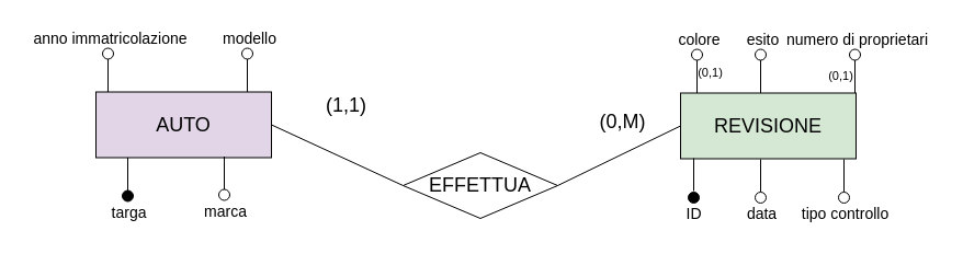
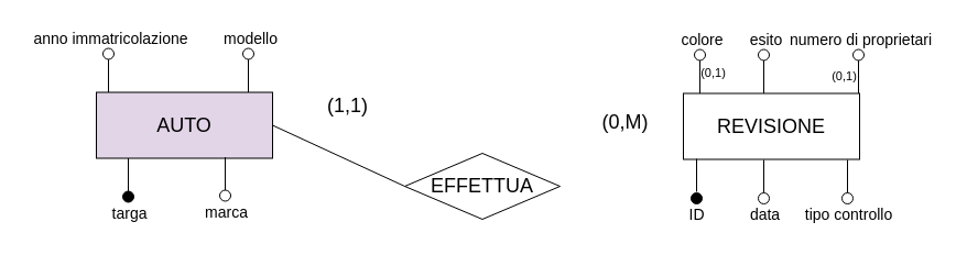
  <mxCell id="0" />
  <mxCell id="1" parent="0" />
  <mxCell id="2" value="&lt;span style=&quot;font-size: 18px;&quot;&gt;AUTO&lt;/span&gt;" style="rounded=0;whiteSpace=wrap;html=1;fillColor=#e1d5e7;" parent="1" vertex="1"><mxGeometry x="87" y="83.5" width="160" height="60" as="geometry" /></mxCell>
  <mxCell id="3" value="" style="endArrow=none;html=1;rounded=0;exitX=0.067;exitY=0;exitDx=0;exitDy=0;exitPerimeter=0;" parent="1" edge="1"><mxGeometry width="50" height="50" relative="1" as="geometry"><mxPoint x="225" y="83.5" as="sourcePoint" /><mxPoint x="225" y="53.5" as="targetPoint" /></mxGeometry></mxCell>
  <mxCell id="4" value="" style="ellipse;whiteSpace=wrap;html=1;aspect=fixed;" parent="1" vertex="1"><mxGeometry x="220" y="43.5" width="10" height="10" as="geometry" /></mxCell>
- <mxCell id="5" value="&lt;font style=&quot;font-size: 18px;&quot;&gt;REVISIONE&lt;/font&gt;" style="rounded=0;whiteSpace=wrap;html=1;fillColor=#d5e8d4;" parent="1" vertex="1"><mxGeometry x="620" y="84.5" width="160" height="60" as="geometry" /></mxCell>
+ <mxCell id="5" value="&lt;font style=&quot;font-size: 18px;&quot;&gt;REVISIONE&lt;/font&gt;" style="rounded=0;whiteSpace=wrap;html=1;" parent="1" vertex="1"><mxGeometry x="620" y="84.5" width="160" height="60" as="geometry" /></mxCell>
  <mxCell id="6" value="" style="endArrow=none;html=1;rounded=0;exitX=0.067;exitY=0;exitDx=0;exitDy=0;exitPerimeter=0;" parent="1" edge="1"><mxGeometry width="50" height="50" relative="1" as="geometry"><mxPoint x="693" y="145" as="sourcePoint" /><mxPoint x="693" y="175" as="targetPoint" /></mxGeometry></mxCell>
  <mxCell id="7" value="" style="ellipse;whiteSpace=wrap;html=1;aspect=fixed;rotation=-180;" parent="1" vertex="1"><mxGeometry x="688" y="175" width="10" height="10" as="geometry" /></mxCell>
  <mxCell id="8" value="" style="endArrow=none;html=1;rounded=0;exitX=0.067;exitY=0;exitDx=0;exitDy=0;exitPerimeter=0;" parent="1" edge="1"><mxGeometry width="50" height="50" relative="1" as="geometry"><mxPoint x="632" y="144" as="sourcePoint" /><mxPoint x="632" y="174" as="targetPoint" /></mxGeometry></mxCell>
  <mxCell id="9" value="" style="ellipse;whiteSpace=wrap;html=1;aspect=fixed;rotation=-180;fillColor=#000000;" parent="1" vertex="1"><mxGeometry x="627" y="175" width="10" height="10" as="geometry" /></mxCell>
  <mxCell id="10" value="&lt;font style=&quot;font-size: 14px;&quot;&gt;ID&lt;/font&gt;" style="text;html=1;align=center;verticalAlign=middle;resizable=0;points=[];autosize=1;strokeColor=none;fillColor=none;" parent="1" vertex="1"><mxGeometry x="612" y="180" width="40" height="30" as="geometry" /></mxCell>
  <mxCell id="11" value="&lt;span style=&quot;font-size: 14px;&quot;&gt;data&lt;/span&gt;" style="text;html=1;align=center;verticalAlign=middle;resizable=0;points=[];autosize=1;strokeColor=none;fillColor=none;" parent="1" vertex="1"><mxGeometry x="669" y="180" width="50" height="30" as="geometry" /></mxCell>
  <mxCell id="12" value="&lt;font style=&quot;font-size: 18px;&quot;&gt;EFFETTUA&lt;/font&gt;" style="rhombus;whiteSpace=wrap;html=1;" parent="1" vertex="1"><mxGeometry x="367" y="139" width="141" height="60" as="geometry" /></mxCell>
  <mxCell id="13" value="" style="endArrow=none;html=1;rounded=0;exitX=1;exitY=0.5;exitDx=0;exitDy=0;entryX=0;entryY=0.5;entryDx=0;entryDy=0;" parent="1" source="2" target="12" edge="1"><mxGeometry width="50" height="50" relative="1" as="geometry"><mxPoint x="457" y="297.5" as="sourcePoint" /><mxPoint x="507" y="247.5" as="targetPoint" /></mxGeometry></mxCell>
- <mxCell id="14" value="" style="endArrow=none;html=1;rounded=0;exitX=1;exitY=0.5;exitDx=0;exitDy=0;entryX=0;entryY=0.5;entryDx=0;entryDy=0;" parent="1" source="12" target="5" edge="1"><mxGeometry width="50" height="50" relative="1" as="geometry"><mxPoint x="457" y="297.5" as="sourcePoint" /><mxPoint x="507" y="247.5" as="targetPoint" /></mxGeometry></mxCell>
  <mxCell id="15" value="&lt;font style=&quot;font-size: 18px;&quot;&gt;(1,1)&lt;/font&gt;" style="text;html=1;align=center;verticalAlign=middle;resizable=0;points=[];autosize=1;strokeColor=none;fillColor=none;" parent="1" vertex="1"><mxGeometry x="285" y="76" width="60" height="40" as="geometry" /></mxCell>
  <mxCell id="16" value="&lt;font style=&quot;font-size: 18px;&quot;&gt;(0,M)&lt;/font&gt;" style="text;html=1;align=center;verticalAlign=middle;resizable=0;points=[];autosize=1;strokeColor=none;fillColor=none;" parent="1" vertex="1"><mxGeometry x="532" y="91" width="70" height="40" as="geometry" /></mxCell>
  <mxCell id="17" value="&lt;font style=&quot;font-size: 14px;&quot;&gt;modello&lt;/font&gt;" style="text;html=1;align=center;verticalAlign=middle;resizable=0;points=[];autosize=1;strokeColor=none;fillColor=none;" parent="1" vertex="1"><mxGeometry x="192" y="20" width="70" height="30" as="geometry" /></mxCell>
  <mxCell id="18" value="" style="endArrow=none;html=1;rounded=0;exitX=0.067;exitY=0;exitDx=0;exitDy=0;exitPerimeter=0;" edge="1" parent="1"><mxGeometry width="50" height="50" relative="1" as="geometry"><mxPoint x="116" y="143.5" as="sourcePoint" /><mxPoint x="116" y="173.5" as="targetPoint" /></mxGeometry></mxCell>
  <mxCell id="19" value="" style="ellipse;whiteSpace=wrap;html=1;aspect=fixed;rotation=-180;fillColor=#000000;" vertex="1" parent="1"><mxGeometry x="111" y="173.5" width="10" height="10" as="geometry" /></mxCell>
  <mxCell id="20" value="&lt;font style=&quot;font-size: 14px;&quot;&gt;targa&lt;/font&gt;" style="text;html=1;align=center;verticalAlign=middle;resizable=0;points=[];autosize=1;strokeColor=none;fillColor=none;" vertex="1" parent="1"><mxGeometry x="87" y="178.5" width="60" height="30" as="geometry" /></mxCell>
  <mxCell id="21" value="&lt;font style=&quot;font-size: 14px;&quot;&gt;anno immatricolazione&lt;/font&gt;" style="text;html=1;align=center;verticalAlign=middle;resizable=0;points=[];autosize=1;strokeColor=none;fillColor=none;" vertex="1" parent="1"><mxGeometry x="20" y="20" width="160" height="30" as="geometry" /></mxCell>
  <mxCell id="22" value="" style="endArrow=none;html=1;rounded=0;exitX=0.067;exitY=0;exitDx=0;exitDy=0;exitPerimeter=0;" edge="1" parent="1"><mxGeometry width="50" height="50" relative="1" as="geometry"><mxPoint x="98" y="83.5" as="sourcePoint" /><mxPoint x="98" y="53.5" as="targetPoint" /></mxGeometry></mxCell>
  <mxCell id="23" value="" style="ellipse;whiteSpace=wrap;html=1;aspect=fixed;direction=south;" vertex="1" parent="1"><mxGeometry x="93" y="43.5" width="10" height="10" as="geometry" /></mxCell>
  <mxCell id="24" value="" style="endArrow=none;html=1;rounded=0;exitX=0.067;exitY=0;exitDx=0;exitDy=0;exitPerimeter=0;" edge="1" parent="1"><mxGeometry width="50" height="50" relative="1" as="geometry"><mxPoint x="769" y="145" as="sourcePoint" /><mxPoint x="769" y="175" as="targetPoint" /></mxGeometry></mxCell>
  <mxCell id="25" value="" style="ellipse;whiteSpace=wrap;html=1;aspect=fixed;rotation=-180;" vertex="1" parent="1"><mxGeometry x="764" y="175" width="10" height="10" as="geometry" /></mxCell>
  <mxCell id="26" value="&lt;font style=&quot;font-size: 14px;&quot;&gt;tipo controllo&lt;/font&gt;" style="text;html=1;align=center;verticalAlign=middle;resizable=0;points=[];autosize=1;strokeColor=none;fillColor=none;" vertex="1" parent="1"><mxGeometry x="720" y="180" width="100" height="30" as="geometry" /></mxCell>
  <mxCell id="27" value="" style="endArrow=none;html=1;rounded=0;exitX=0.067;exitY=0;exitDx=0;exitDy=0;exitPerimeter=0;" edge="1" parent="1"><mxGeometry width="50" height="50" relative="1" as="geometry"><mxPoint x="204" y="142.5" as="sourcePoint" /><mxPoint x="204" y="172.5" as="targetPoint" /></mxGeometry></mxCell>
  <mxCell id="28" value="" style="ellipse;whiteSpace=wrap;html=1;aspect=fixed;rotation=-180;fillColor=#FFFFFF;" vertex="1" parent="1"><mxGeometry x="199" y="172.5" width="10" height="10" as="geometry" /></mxCell>
  <mxCell id="29" value="&lt;font style=&quot;font-size: 14px;&quot;&gt;marca&lt;/font&gt;" style="text;html=1;align=center;verticalAlign=middle;resizable=0;points=[];autosize=1;strokeColor=none;fillColor=none;" vertex="1" parent="1"><mxGeometry x="175" y="177.5" width="60" height="30" as="geometry" /></mxCell>
  <mxCell id="30" value="&lt;font style=&quot;font-size: 14px;&quot;&gt;esito&lt;/font&gt;" style="text;html=1;align=center;verticalAlign=middle;resizable=0;points=[];autosize=1;strokeColor=none;fillColor=none;" vertex="1" parent="1"><mxGeometry x="670" y="21" width="50" height="30" as="geometry" /></mxCell>
  <mxCell id="31" value="" style="endArrow=none;html=1;rounded=0;exitX=0.067;exitY=0;exitDx=0;exitDy=0;exitPerimeter=0;" edge="1" parent="1"><mxGeometry width="50" height="50" relative="1" as="geometry"><mxPoint x="693" y="84.5" as="sourcePoint" /><mxPoint x="693" y="54.5" as="targetPoint" /></mxGeometry></mxCell>
  <mxCell id="32" value="" style="ellipse;whiteSpace=wrap;html=1;aspect=fixed;direction=south;" vertex="1" parent="1"><mxGeometry x="688" y="44.5" width="10" height="10" as="geometry" /></mxCell>
  <mxCell id="33" value="&lt;font style=&quot;font-size: 14px;&quot;&gt;colore&lt;/font&gt;" style="text;html=1;align=center;verticalAlign=middle;resizable=0;points=[];autosize=1;strokeColor=none;fillColor=none;" vertex="1" parent="1"><mxGeometry x="607" y="21" width="60" height="30" as="geometry" /></mxCell>
  <mxCell id="34" value="" style="endArrow=none;html=1;rounded=0;exitX=0.067;exitY=0;exitDx=0;exitDy=0;exitPerimeter=0;" edge="1" parent="1"><mxGeometry width="50" height="50" relative="1" as="geometry"><mxPoint x="635" y="84.5" as="sourcePoint" /><mxPoint x="635" y="54.5" as="targetPoint" /></mxGeometry></mxCell>
  <mxCell id="35" value="" style="ellipse;whiteSpace=wrap;html=1;aspect=fixed;direction=south;" vertex="1" parent="1"><mxGeometry x="630" y="44.5" width="10" height="10" as="geometry" /></mxCell>
  <mxCell id="36" value="&lt;font style=&quot;font-size: 14px;&quot;&gt;numero di proprietari&lt;/font&gt;" style="text;html=1;align=center;verticalAlign=middle;resizable=0;points=[];autosize=1;strokeColor=none;fillColor=none;" vertex="1" parent="1"><mxGeometry x="706" y="21" width="150" height="30" as="geometry" /></mxCell>
  <mxCell id="37" value="" style="endArrow=none;html=1;rounded=0;exitX=0.067;exitY=0;exitDx=0;exitDy=0;exitPerimeter=0;" edge="1" parent="1"><mxGeometry width="50" height="50" relative="1" as="geometry"><mxPoint x="779" y="84.5" as="sourcePoint" /><mxPoint x="779" y="54.5" as="targetPoint" /></mxGeometry></mxCell>
  <mxCell id="38" value="" style="ellipse;whiteSpace=wrap;html=1;aspect=fixed;direction=south;" vertex="1" parent="1"><mxGeometry x="774" y="44.5" width="10" height="10" as="geometry" /></mxCell>
  <mxCell id="39" value="&lt;font style=&quot;font-size: 11px;&quot;&gt;(0,1)&lt;/font&gt;" style="text;html=1;align=center;verticalAlign=middle;resizable=0;points=[];autosize=1;strokeColor=none;fillColor=none;" vertex="1" parent="1"><mxGeometry x="622" y="51" width="50" height="30" as="geometry" /></mxCell>
  <mxCell id="40" value="&lt;font style=&quot;font-size: 11px;&quot;&gt;(0,1)&lt;/font&gt;" style="text;html=1;align=center;verticalAlign=middle;resizable=0;points=[];autosize=1;strokeColor=none;fillColor=none;" vertex="1" parent="1"><mxGeometry x="741" y="53.5" width="50" height="30" as="geometry" /></mxCell>
